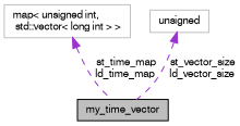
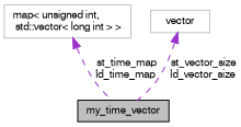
  digraph {
    node [color=grey75 fontname=FreeSans fontsize=10 shape=record]
    edge [color=darkorchid3 dir=back fontname=FreeSans fontsize=10 labelfontname=FreeSans labelfontsize=10 style=dashed]
    n1 [color=black fillcolor=grey75 fontcolor=black height=0.2 label=my_time_vector style=filled width=0.4]
    n2 [height=0.2 label="map\< unsigned int,\l std::vector\< long int \> \>" width=0.4]
-   n3 [height=0.2 label=unsigned width=0.4]
+   n3 [height=0.2 label=vector width=0.4]
    n2 -> n1 [label=" st_time_map\nld_time_map"]
    n3 -> n1 [label=" st_vector_size\nld_vector_size"]
  }
